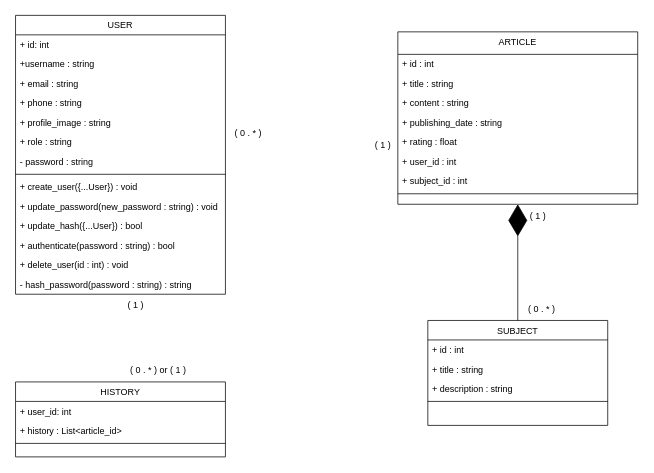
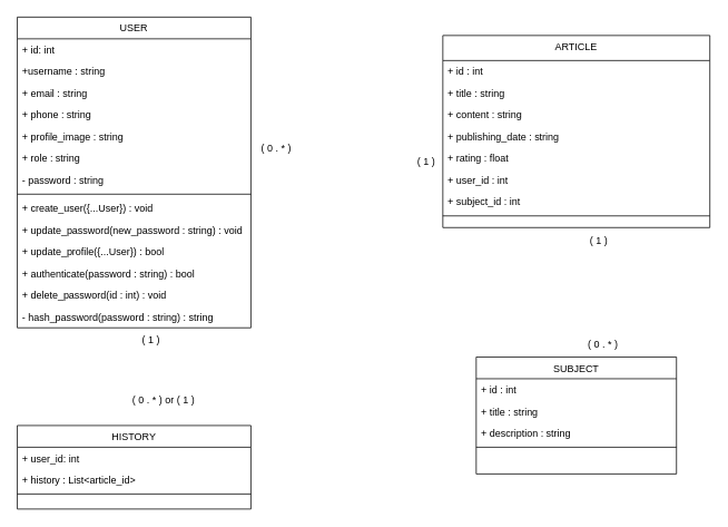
  <mxCell id="0" />
  <mxCell id="1" parent="0" />
  <mxCell id="2" value="SUBJECT" style="swimlane;fontStyle=0;align=center;verticalAlign=top;childLayout=stackLayout;horizontal=1;startSize=26;horizontalStack=0;resizeParent=1;resizeLast=0;collapsible=1;marginBottom=0;rounded=0;shadow=0;strokeWidth=1;" vertex="1" parent="1"><mxGeometry x="570" y="427" width="240" height="140" as="geometry"><mxRectangle x="550" y="140" width="160" height="26" as="alternateBounds" /></mxGeometry></mxCell>
  <mxCell id="3" value="+ id : int" style="text;align=left;verticalAlign=top;spacingLeft=4;spacingRight=4;overflow=hidden;rotatable=0;points=[[0,0.5],[1,0.5]];portConstraint=eastwest;" vertex="1" parent="2"><mxGeometry y="26" width="240" height="26" as="geometry" /></mxCell>
  <mxCell id="4" value="+ title : string" style="text;align=left;verticalAlign=top;spacingLeft=4;spacingRight=4;overflow=hidden;rotatable=0;points=[[0,0.5],[1,0.5]];portConstraint=eastwest;rounded=0;shadow=0;html=0;" vertex="1" parent="2"><mxGeometry y="52" width="240" height="26" as="geometry" /></mxCell>
  <mxCell id="5" value="+ description : string" style="text;align=left;verticalAlign=top;spacingLeft=4;spacingRight=4;overflow=hidden;rotatable=0;points=[[0,0.5],[1,0.5]];portConstraint=eastwest;rounded=0;shadow=0;html=0;" vertex="1" parent="2"><mxGeometry y="78" width="240" height="26" as="geometry" /></mxCell>
  <mxCell id="6" value="" style="line;html=1;strokeWidth=1;align=left;verticalAlign=middle;spacingTop=-1;spacingLeft=3;spacingRight=3;rotatable=0;labelPosition=right;points=[];portConstraint=eastwest;" vertex="1" parent="2"><mxGeometry y="104" width="240" height="8" as="geometry" /></mxCell>
  <mxCell id="7" value="HISTORY" style="swimlane;fontStyle=0;align=center;verticalAlign=top;childLayout=stackLayout;horizontal=1;startSize=26;horizontalStack=0;resizeParent=1;resizeLast=0;collapsible=1;marginBottom=0;rounded=0;shadow=0;strokeWidth=1;" vertex="1" parent="1"><mxGeometry x="20" y="509" width="280" height="100" as="geometry"><mxRectangle x="550" y="140" width="160" height="26" as="alternateBounds" /></mxGeometry></mxCell>
  <mxCell id="8" value="+ user_id: int" style="text;align=left;verticalAlign=top;spacingLeft=4;spacingRight=4;overflow=hidden;rotatable=0;points=[[0,0.5],[1,0.5]];portConstraint=eastwest;" vertex="1" parent="7"><mxGeometry y="26" width="280" height="26" as="geometry" /></mxCell>
  <mxCell id="9" value="+ history : List&lt;article_id&gt; " style="text;align=left;verticalAlign=top;spacingLeft=4;spacingRight=4;overflow=hidden;rotatable=0;points=[[0,0.5],[1,0.5]];portConstraint=eastwest;rounded=0;shadow=0;html=0;" vertex="1" parent="7"><mxGeometry y="52" width="280" height="26" as="geometry" /></mxCell>
  <mxCell id="10" value="" style="line;html=1;strokeWidth=1;align=left;verticalAlign=middle;spacingTop=-1;spacingLeft=3;spacingRight=3;rotatable=0;labelPosition=right;points=[];portConstraint=eastwest;" vertex="1" parent="7"><mxGeometry y="78" width="280" height="8" as="geometry" /></mxCell>
  <mxCell id="11" value="( 1 )" style="text;html=1;align=center;verticalAlign=middle;resizable=0;points=[];autosize=1;strokeColor=none;fillColor=none;" vertex="1" parent="1"><mxGeometry x="160" y="392" width="40" height="30" as="geometry" /></mxCell>
- <mxCell id="12" value="( 0 . * ) or ( 1 )" style="text;html=1;align=center;verticalAlign=middle;resizable=0;points=[];autosize=1;strokeColor=none;fillColor=none;" vertex="1" parent="1"><mxGeometry x="160" y="479" width="100" height="30" as="geometry" /></mxCell>
+ <mxCell id="12" value="( 0 . * ) or ( 1 )" style="text;html=1;align=center;verticalAlign=middle;resizable=0;points=[];autosize=1;strokeColor=none;fillColor=none;" vertex="1" parent="1"><mxGeometry x="145" y="464" width="100" height="30" as="geometry" /></mxCell>
  <mxCell id="13" value="USER" style="swimlane;fontStyle=0;align=center;verticalAlign=top;childLayout=stackLayout;horizontal=1;startSize=26;horizontalStack=0;resizeParent=1;resizeLast=0;collapsible=1;marginBottom=0;rounded=0;shadow=0;strokeWidth=1;" parent="1" vertex="1"><mxGeometry x="20" y="20" width="280" height="372" as="geometry"><mxRectangle x="550" y="140" width="160" height="26" as="alternateBounds" /></mxGeometry></mxCell>
  <mxCell id="14" value="+ id: int" style="text;align=left;verticalAlign=top;spacingLeft=4;spacingRight=4;overflow=hidden;rotatable=0;points=[[0,0.5],[1,0.5]];portConstraint=eastwest;" parent="13" vertex="1"><mxGeometry y="26" width="280" height="26" as="geometry" /></mxCell>
  <mxCell id="15" value="+username : string" style="text;align=left;verticalAlign=top;spacingLeft=4;spacingRight=4;overflow=hidden;rotatable=0;points=[[0,0.5],[1,0.5]];portConstraint=eastwest;rounded=0;shadow=0;html=0;" parent="13" vertex="1"><mxGeometry y="52" width="280" height="26" as="geometry" /></mxCell>
  <mxCell id="16" value="+ email : string" style="text;align=left;verticalAlign=top;spacingLeft=4;spacingRight=4;overflow=hidden;rotatable=0;points=[[0,0.5],[1,0.5]];portConstraint=eastwest;rounded=0;shadow=0;html=0;" vertex="1" parent="13"><mxGeometry y="78" width="280" height="26" as="geometry" /></mxCell>
  <mxCell id="17" value="+ phone : string" style="text;align=left;verticalAlign=top;spacingLeft=4;spacingRight=4;overflow=hidden;rotatable=0;points=[[0,0.5],[1,0.5]];portConstraint=eastwest;rounded=0;shadow=0;html=0;" vertex="1" parent="13"><mxGeometry y="104" width="280" height="26" as="geometry" /></mxCell>
  <mxCell id="18" value="+ profile_image : string" style="text;align=left;verticalAlign=top;spacingLeft=4;spacingRight=4;overflow=hidden;rotatable=0;points=[[0,0.5],[1,0.5]];portConstraint=eastwest;rounded=0;shadow=0;html=0;" vertex="1" parent="13"><mxGeometry y="130" width="280" height="26" as="geometry" /></mxCell>
  <mxCell id="19" value="+ role : string " style="text;align=left;verticalAlign=top;spacingLeft=4;spacingRight=4;overflow=hidden;rotatable=0;points=[[0,0.5],[1,0.5]];portConstraint=eastwest;rounded=0;shadow=0;html=0;" vertex="1" parent="13"><mxGeometry y="156" width="280" height="26" as="geometry" /></mxCell>
  <mxCell id="20" value="- password : string " style="text;align=left;verticalAlign=top;spacingLeft=4;spacingRight=4;overflow=hidden;rotatable=0;points=[[0,0.5],[1,0.5]];portConstraint=eastwest;rounded=0;shadow=0;html=0;" vertex="1" parent="13"><mxGeometry y="182" width="280" height="26" as="geometry" /></mxCell>
  <mxCell id="21" value="" style="line;html=1;strokeWidth=1;align=left;verticalAlign=middle;spacingTop=-1;spacingLeft=3;spacingRight=3;rotatable=0;labelPosition=right;points=[];portConstraint=eastwest;" parent="13" vertex="1"><mxGeometry y="208" width="280" height="8" as="geometry" /></mxCell>
  <mxCell id="22" value="+ create_user({...User}) : void" style="text;align=left;verticalAlign=top;spacingLeft=4;spacingRight=4;overflow=hidden;rotatable=0;points=[[0,0.5],[1,0.5]];portConstraint=eastwest;rounded=0;shadow=0;html=0;" vertex="1" parent="13"><mxGeometry y="216" width="280" height="26" as="geometry" /></mxCell>
  <mxCell id="23" value="+ update_password(new_password : string) : void" style="text;align=left;verticalAlign=top;spacingLeft=4;spacingRight=4;overflow=hidden;rotatable=0;points=[[0,0.5],[1,0.5]];portConstraint=eastwest;rounded=0;shadow=0;html=0;" vertex="1" parent="13"><mxGeometry y="242" width="280" height="26" as="geometry" /></mxCell>
- <mxCell id="24" value="+ update_hash({...User}) : bool" style="text;align=left;verticalAlign=top;spacingLeft=4;spacingRight=4;overflow=hidden;rotatable=0;points=[[0,0.5],[1,0.5]];portConstraint=eastwest;rounded=0;shadow=0;html=0;" vertex="1" parent="13"><mxGeometry y="268" width="280" height="26" as="geometry" /></mxCell>
+ <mxCell id="24" value="+ update_profile({...User}) : bool" style="text;align=left;verticalAlign=top;spacingLeft=4;spacingRight=4;overflow=hidden;rotatable=0;points=[[0,0.5],[1,0.5]];portConstraint=eastwest;rounded=0;shadow=0;html=0;" vertex="1" parent="13"><mxGeometry y="268" width="280" height="26" as="geometry" /></mxCell>
  <mxCell id="25" value="+ authenticate(password : string) : bool" style="text;align=left;verticalAlign=top;spacingLeft=4;spacingRight=4;overflow=hidden;rotatable=0;points=[[0,0.5],[1,0.5]];portConstraint=eastwest;rounded=0;shadow=0;html=0;" vertex="1" parent="13"><mxGeometry y="294" width="280" height="26" as="geometry" /></mxCell>
- <mxCell id="26" value="+ delete_user(id : int) : void" style="text;align=left;verticalAlign=top;spacingLeft=4;spacingRight=4;overflow=hidden;rotatable=0;points=[[0,0.5],[1,0.5]];portConstraint=eastwest;rounded=0;shadow=0;html=0;" vertex="1" parent="13"><mxGeometry y="320" width="280" height="26" as="geometry" /></mxCell>
+ <mxCell id="26" value="+ delete_password(id : int) : void" style="text;align=left;verticalAlign=top;spacingLeft=4;spacingRight=4;overflow=hidden;rotatable=0;points=[[0,0.5],[1,0.5]];portConstraint=eastwest;rounded=0;shadow=0;html=0;" vertex="1" parent="13"><mxGeometry y="320" width="280" height="26" as="geometry" /></mxCell>
  <mxCell id="27" value="- hash_password(password : string) : string " style="text;align=left;verticalAlign=top;spacingLeft=4;spacingRight=4;overflow=hidden;rotatable=0;points=[[0,0.5],[1,0.5]];portConstraint=eastwest;rounded=0;shadow=0;html=0;" vertex="1" parent="13"><mxGeometry y="346" width="280" height="26" as="geometry" /></mxCell>
  <mxCell id="28" value="ARTICLE" style="swimlane;fontStyle=0;align=center;verticalAlign=top;childLayout=stackLayout;horizontal=1;startSize=30;horizontalStack=0;resizeParent=1;resizeLast=0;collapsible=1;marginBottom=0;rounded=0;shadow=0;strokeWidth=1;" vertex="1" parent="1"><mxGeometry x="530" y="42" width="320" height="230" as="geometry"><mxRectangle x="550" y="140" width="160" height="26" as="alternateBounds" /></mxGeometry></mxCell>
  <mxCell id="29" value="+ id : int" style="text;align=left;verticalAlign=top;spacingLeft=4;spacingRight=4;overflow=hidden;rotatable=0;points=[[0,0.5],[1,0.5]];portConstraint=eastwest;" vertex="1" parent="28"><mxGeometry y="30" width="320" height="26" as="geometry" /></mxCell>
  <mxCell id="30" value="+ title : string" style="text;align=left;verticalAlign=top;spacingLeft=4;spacingRight=4;overflow=hidden;rotatable=0;points=[[0,0.5],[1,0.5]];portConstraint=eastwest;rounded=0;shadow=0;html=0;" vertex="1" parent="28"><mxGeometry y="56" width="320" height="26" as="geometry" /></mxCell>
  <mxCell id="31" value="+ content : string" style="text;align=left;verticalAlign=top;spacingLeft=4;spacingRight=4;overflow=hidden;rotatable=0;points=[[0,0.5],[1,0.5]];portConstraint=eastwest;rounded=0;shadow=0;html=0;" vertex="1" parent="28"><mxGeometry y="82" width="320" height="26" as="geometry" /></mxCell>
  <mxCell id="32" value="+ publishing_date : string" style="text;align=left;verticalAlign=top;spacingLeft=4;spacingRight=4;overflow=hidden;rotatable=0;points=[[0,0.5],[1,0.5]];portConstraint=eastwest;rounded=0;shadow=0;html=0;" vertex="1" parent="28"><mxGeometry y="108" width="320" height="26" as="geometry" /></mxCell>
  <mxCell id="33" value="+ rating : float" style="text;align=left;verticalAlign=top;spacingLeft=4;spacingRight=4;overflow=hidden;rotatable=0;points=[[0,0.5],[1,0.5]];portConstraint=eastwest;rounded=0;shadow=0;html=0;" vertex="1" parent="28"><mxGeometry y="134" width="320" height="26" as="geometry" /></mxCell>
  <mxCell id="34" value="+ user_id : int" style="text;align=left;verticalAlign=top;spacingLeft=4;spacingRight=4;overflow=hidden;rotatable=0;points=[[0,0.5],[1,0.5]];portConstraint=eastwest;rounded=0;shadow=0;html=0;" vertex="1" parent="28"><mxGeometry y="160" width="320" height="26" as="geometry" /></mxCell>
  <mxCell id="35" value="+ subject_id : int" style="text;align=left;verticalAlign=top;spacingLeft=4;spacingRight=4;overflow=hidden;rotatable=0;points=[[0,0.5],[1,0.5]];portConstraint=eastwest;rounded=0;shadow=0;html=0;" vertex="1" parent="28"><mxGeometry y="186" width="320" height="26" as="geometry" /></mxCell>
  <mxCell id="36" value="" style="line;html=1;strokeWidth=1;align=left;verticalAlign=middle;spacingTop=-1;spacingLeft=3;spacingRight=3;rotatable=0;labelPosition=right;points=[];portConstraint=eastwest;" vertex="1" parent="28"><mxGeometry y="212" width="320" height="8" as="geometry" /></mxCell>
  <mxCell id="37" value="( 0 . * )" style="text;html=1;align=center;verticalAlign=middle;resizable=0;points=[];autosize=1;strokeColor=none;fillColor=none;" vertex="1" parent="1"><mxGeometry x="300" y="162" width="60" height="30" as="geometry" /></mxCell>
  <mxCell id="38" value="( 1 )" style="text;html=1;align=center;verticalAlign=middle;resizable=0;points=[];autosize=1;strokeColor=none;fillColor=none;" vertex="1" parent="1"><mxGeometry x="490" y="178" width="40" height="30" as="geometry" /></mxCell>
- <mxCell id="39" style="edgeStyle=orthogonalEdgeStyle;rounded=0;orthogonalLoop=1;jettySize=auto;html=1;entryX=0.5;entryY=0;entryDx=0;entryDy=0;endArrow=none;endFill=0;startArrow=diamondThin;startFill=1;startSize=40;" edge="1" parent="1" source="28" target="2"><mxGeometry relative="1" as="geometry" /></mxCell>
  <mxCell id="40" value="&amp;nbsp;( 0 . * )" style="text;html=1;align=center;verticalAlign=middle;resizable=0;points=[];autosize=1;strokeColor=none;fillColor=none;" vertex="1" parent="1"><mxGeometry x="690" y="397" width="60" height="30" as="geometry" /></mxCell>
  <mxCell id="41" value="&amp;nbsp;( 1 )" style="text;html=1;align=center;verticalAlign=middle;resizable=0;points=[];autosize=1;strokeColor=none;fillColor=none;" vertex="1" parent="1"><mxGeometry x="690" y="273" width="50" height="30" as="geometry" /></mxCell>
